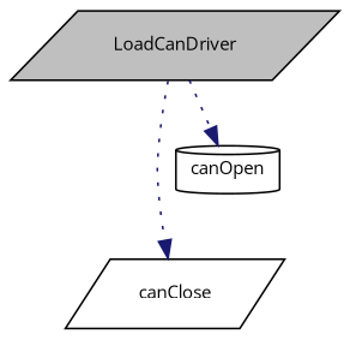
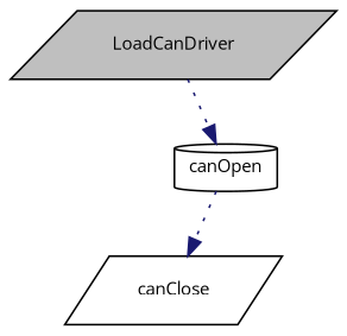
  digraph {
    fontname="Open Sans"
    rankdir=TB
    node [color=black fillcolor=white fontname="Open Sans" fontsize=10 shape=parallelogram style=filled]
    edge [color=midnightblue fontname="Open Sans" fontsize=10 labelfontname=FreeSans labelfontsize=10 style=dotted]
    n1 [fillcolor=grey75 fontcolor=black height=0.2 label=LoadCanDriver width=0.4]
    n2 [height=0.2 label=canClose width=0.4]
    n3 [height=0.2 label=canOpen shape=cylinder width=0.4]
-   n1 -> n2
+   n3 -> n2
    n1 -> n3
  }
